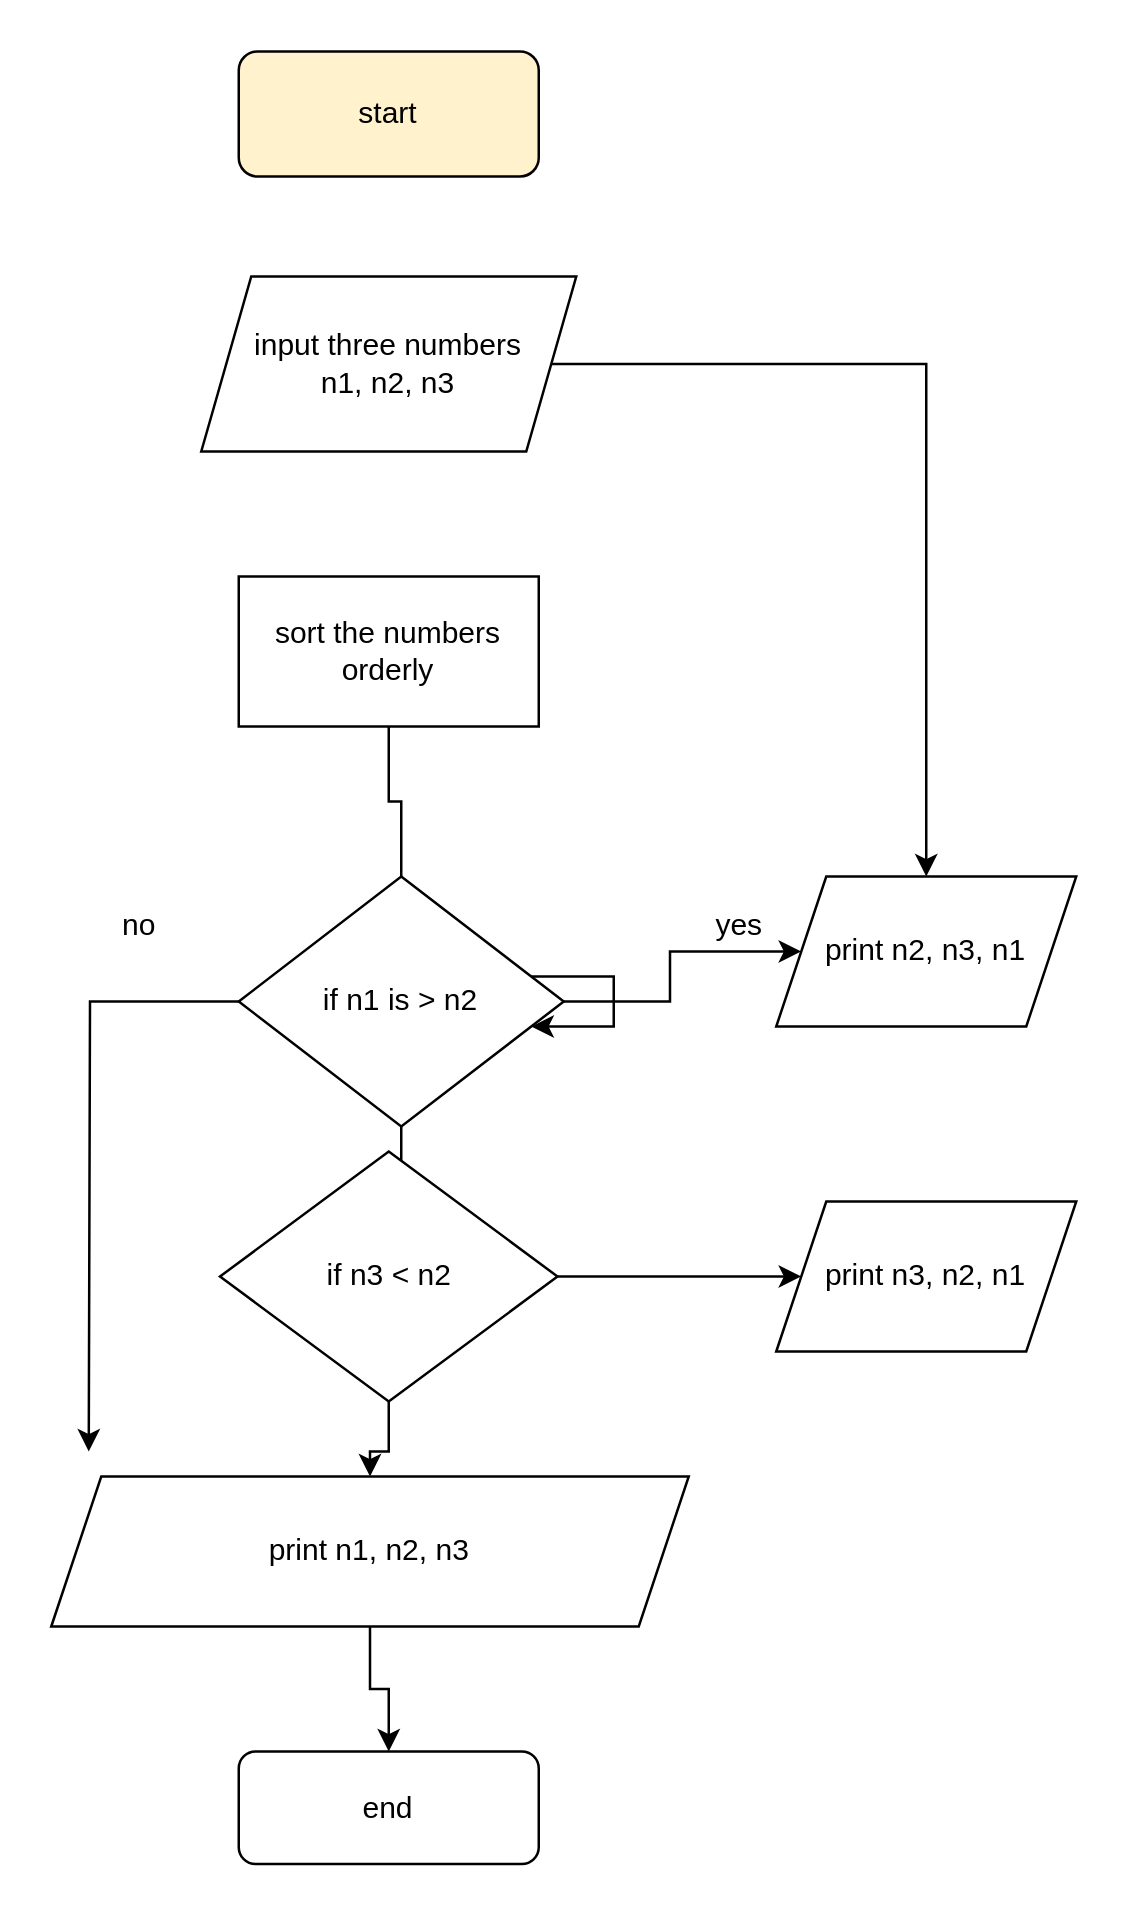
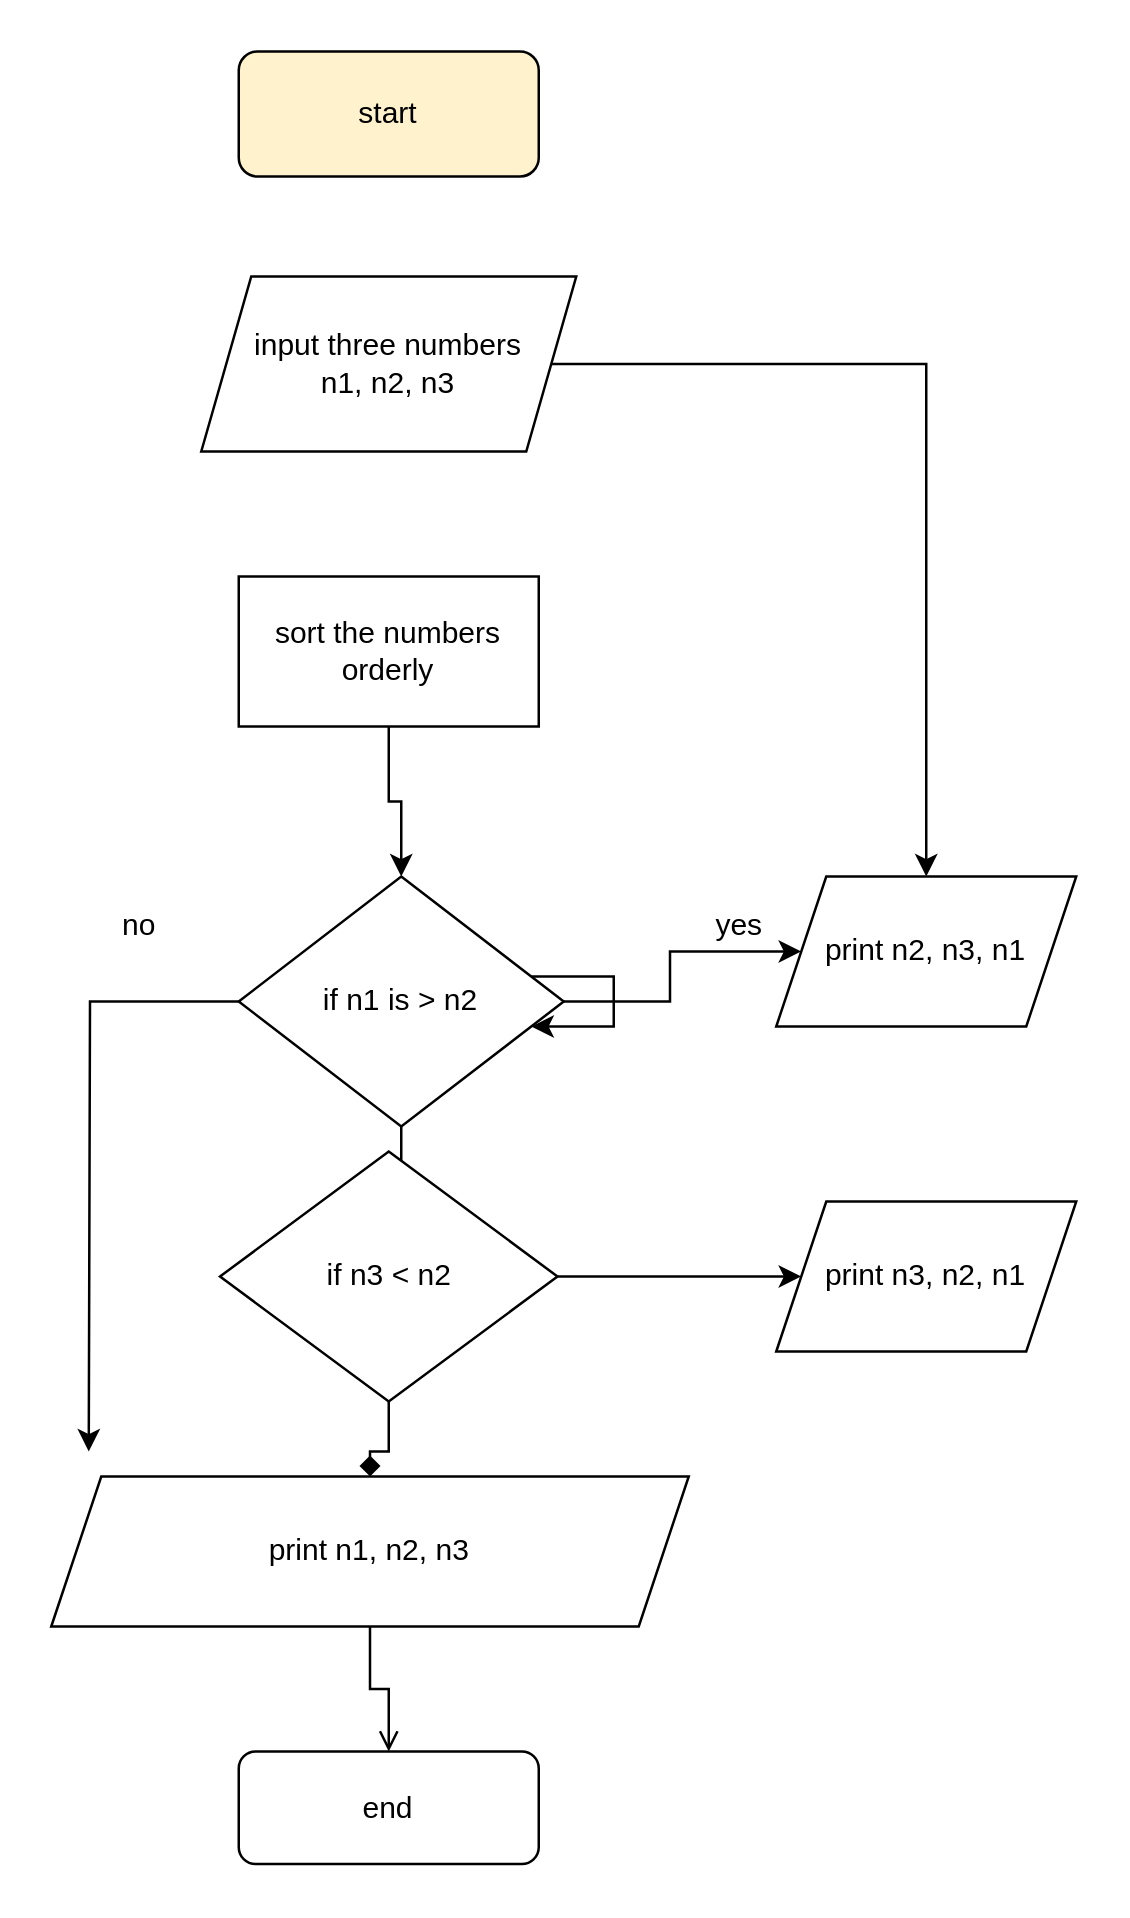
  <mxCell id="0" />
  <mxCell id="1" parent="0" />
  <mxCell id="2" value="start" style="rounded=1;whiteSpace=wrap;html=1;fillColor=#fff2cc;" vertex="1" parent="1"><mxGeometry x="95" y="20" width="120" height="50" as="geometry" /></mxCell>
  <mxCell id="3" value="end" style="rounded=1;whiteSpace=wrap;html=1;" vertex="1" parent="1"><mxGeometry x="95" y="700" width="120" height="45" as="geometry" /></mxCell>
  <mxCell id="4" value="" style="edgeStyle=orthogonalEdgeStyle;rounded=0;orthogonalLoop=1;jettySize=auto;html=1;" edge="1" parent="1" source="5" target="15"><mxGeometry relative="1" as="geometry" /></mxCell>
  <mxCell id="5" value="input three numbers&lt;br&gt;n1, n2, n3" style="shape=parallelogram;perimeter=parallelogramPerimeter;whiteSpace=wrap;html=1;fixedSize=1;" vertex="1" parent="1"><mxGeometry x="80" y="110" width="150" height="70" as="geometry" /></mxCell>
- <mxCell id="6" value="" style="edgeStyle=orthogonalEdgeStyle;rounded=0;orthogonalLoop=1;jettySize=auto;html=1;endArrow=none;" edge="1" parent="1" source="7" target="11"><mxGeometry relative="1" as="geometry" /></mxCell>
+ <mxCell id="6" value="" style="edgeStyle=orthogonalEdgeStyle;rounded=0;orthogonalLoop=1;jettySize=auto;html=1;" edge="1" parent="1" source="7" target="11"><mxGeometry relative="1" as="geometry" /></mxCell>
  <mxCell id="7" value="sort the numbers orderly" style="rounded=0;whiteSpace=wrap;html=1;" vertex="1" parent="1"><mxGeometry x="95" y="230" width="120" height="60" as="geometry" /></mxCell>
  <mxCell id="8" value="" style="edgeStyle=orthogonalEdgeStyle;rounded=0;orthogonalLoop=1;jettySize=auto;html=1;" edge="1" parent="1" source="11" target="15"><mxGeometry relative="1" as="geometry" /></mxCell>
  <mxCell id="9" style="edgeStyle=orthogonalEdgeStyle;rounded=0;orthogonalLoop=1;jettySize=auto;html=1;" edge="1" parent="1" source="11"><mxGeometry relative="1" as="geometry"><mxPoint x="35" y="580" as="targetPoint" /></mxGeometry></mxCell>
  <mxCell id="10" value="" style="edgeStyle=orthogonalEdgeStyle;rounded=0;orthogonalLoop=1;jettySize=auto;html=1;" edge="1" parent="1" source="11" target="14"><mxGeometry relative="1" as="geometry" /></mxCell>
  <mxCell id="11" value="if n1 is &amp;gt; n2" style="rhombus;whiteSpace=wrap;html=1;" vertex="1" parent="1"><mxGeometry x="95" y="350" width="130" height="100" as="geometry" /></mxCell>
  <mxCell id="12" value="" style="edgeStyle=orthogonalEdgeStyle;rounded=0;orthogonalLoop=1;jettySize=auto;html=1;" edge="1" parent="1" source="14" target="17"><mxGeometry relative="1" as="geometry" /></mxCell>
- <mxCell id="13" value="" style="edgeStyle=orthogonalEdgeStyle;rounded=0;orthogonalLoop=1;jettySize=auto;html=1;" edge="1" parent="1" source="14" target="19"><mxGeometry relative="1" as="geometry" /></mxCell>
+ <mxCell id="13" value="" style="edgeStyle=orthogonalEdgeStyle;rounded=0;orthogonalLoop=1;jettySize=auto;html=1;endArrow=diamond;" edge="1" parent="1" source="14" target="19"><mxGeometry relative="1" as="geometry" /></mxCell>
  <mxCell id="14" value="if n3 &amp;lt; n2" style="rhombus;whiteSpace=wrap;html=1;" vertex="1" parent="1"><mxGeometry x="87.5" y="460" width="135" height="100" as="geometry" /></mxCell>
  <mxCell id="15" value="print n2, n3, n1" style="shape=parallelogram;perimeter=parallelogramPerimeter;whiteSpace=wrap;html=1;fixedSize=1;" vertex="1" parent="1"><mxGeometry x="310" y="350" width="120" height="60" as="geometry" /></mxCell>
  <mxCell id="16" value="yes" style="text;html=1;align=center;verticalAlign=middle;resizable=0;points=[];autosize=1;strokeColor=none;fillColor=none;" vertex="1" parent="1"><mxGeometry x="275" y="355" width="40" height="30" as="geometry" /></mxCell>
  <mxCell id="17" value="print n3, n2, n1" style="shape=parallelogram;perimeter=parallelogramPerimeter;whiteSpace=wrap;html=1;fixedSize=1;" vertex="1" parent="1"><mxGeometry x="310" y="480" width="120" height="60" as="geometry" /></mxCell>
- <mxCell id="18" value="" style="edgeStyle=orthogonalEdgeStyle;rounded=0;orthogonalLoop=1;jettySize=auto;html=1;" edge="1" parent="1" source="19" target="3"><mxGeometry relative="1" as="geometry" /></mxCell>
+ <mxCell id="18" value="" style="edgeStyle=orthogonalEdgeStyle;rounded=0;orthogonalLoop=1;jettySize=auto;html=1;endArrow=open;" edge="1" parent="1" source="19" target="3"><mxGeometry relative="1" as="geometry" /></mxCell>
  <mxCell id="19" value="print n1, n2, n3" style="shape=parallelogram;perimeter=parallelogramPerimeter;whiteSpace=wrap;html=1;fixedSize=1;" vertex="1" parent="1"><mxGeometry x="20" y="590" width="255" height="60" as="geometry" /></mxCell>
  <mxCell id="20" style="edgeStyle=orthogonalEdgeStyle;rounded=0;orthogonalLoop=1;jettySize=auto;html=1;" edge="1" parent="1" source="11" target="11"><mxGeometry relative="1" as="geometry" /></mxCell>
  <mxCell id="21" value="no" style="text;html=1;align=center;verticalAlign=middle;resizable=0;points=[];autosize=1;strokeColor=none;fillColor=none;" vertex="1" parent="1"><mxGeometry x="35" y="355" width="40" height="30" as="geometry" /></mxCell>
